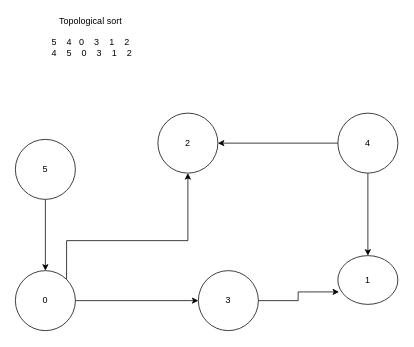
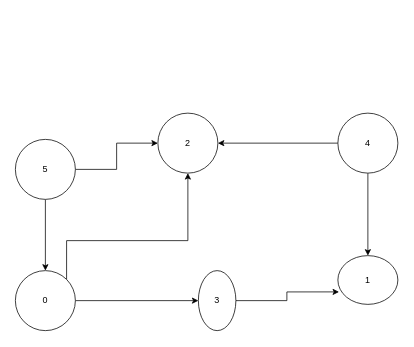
  <mxCell id="0" />
  <mxCell id="1" parent="0" />
+ <mxCell id="2" style="edgeStyle=orthogonalEdgeStyle;rounded=0;orthogonalLoop=1;jettySize=auto;html=1;" edge="1" parent="1" source="4" target="5"><mxGeometry relative="1" as="geometry" /></mxCell>
  <mxCell id="3" style="edgeStyle=orthogonalEdgeStyle;rounded=0;orthogonalLoop=1;jettySize=auto;html=1;" edge="1" parent="1" source="4"><mxGeometry relative="1" as="geometry"><mxPoint x="60" y="360" as="targetPoint" /></mxGeometry></mxCell>
  <mxCell id="4" value="5" style="ellipse;whiteSpace=wrap;html=1;aspect=fixed;" vertex="1" parent="1"><mxGeometry x="20" y="185" width="80" height="80" as="geometry" /></mxCell>
  <mxCell id="5" value="2" style="ellipse;whiteSpace=wrap;html=1;aspect=fixed;" vertex="1" parent="1"><mxGeometry x="210" y="150" width="80" height="80" as="geometry" /></mxCell>
  <mxCell id="6" style="edgeStyle=orthogonalEdgeStyle;rounded=0;orthogonalLoop=1;jettySize=auto;html=1;" edge="1" parent="1" source="8" target="10"><mxGeometry relative="1" as="geometry" /></mxCell>
  <mxCell id="7" style="edgeStyle=orthogonalEdgeStyle;rounded=0;orthogonalLoop=1;jettySize=auto;html=1;exitX=1;exitY=0;exitDx=0;exitDy=0;" edge="1" parent="1" source="8" target="5"><mxGeometry relative="1" as="geometry"><Array as="points"><mxPoint x="88" y="320" /><mxPoint x="250" y="320" /></Array></mxGeometry></mxCell>
  <mxCell id="8" value="0" style="ellipse;whiteSpace=wrap;html=1;aspect=fixed;" vertex="1" parent="1"><mxGeometry x="20" y="360" width="80" height="80" as="geometry" /></mxCell>
  <mxCell id="9" style="edgeStyle=orthogonalEdgeStyle;rounded=0;orthogonalLoop=1;jettySize=auto;html=1;exitX=1;exitY=0.5;exitDx=0;exitDy=0;entryX=0.019;entryY=0.744;entryDx=0;entryDy=0;entryPerimeter=0;" edge="1" parent="1" source="10" target="14"><mxGeometry relative="1" as="geometry" /></mxCell>
- <mxCell id="10" value="3" style="ellipse;whiteSpace=wrap;html=1;aspect=fixed;" vertex="1" parent="1"><mxGeometry x="264" y="360" width="80" height="80" as="geometry" /></mxCell>
+ <mxCell id="10" value="3" style="ellipse;whiteSpace=wrap;html=1;aspect=fixed;" vertex="1" parent="1"><mxGeometry x="264" y="360" width="50" height="80" as="geometry" /></mxCell>
  <mxCell id="11" style="edgeStyle=orthogonalEdgeStyle;rounded=0;orthogonalLoop=1;jettySize=auto;html=1;entryX=0.5;entryY=0;entryDx=0;entryDy=0;" edge="1" parent="1" source="13" target="14"><mxGeometry relative="1" as="geometry" /></mxCell>
  <mxCell id="12" style="edgeStyle=orthogonalEdgeStyle;rounded=0;orthogonalLoop=1;jettySize=auto;html=1;entryX=1;entryY=0.5;entryDx=0;entryDy=0;" edge="1" parent="1" source="13" target="5"><mxGeometry relative="1" as="geometry" /></mxCell>
  <mxCell id="13" value="4" style="ellipse;whiteSpace=wrap;html=1;aspect=fixed;" vertex="1" parent="1"><mxGeometry x="450" y="150" width="80" height="80" as="geometry" /></mxCell>
  <mxCell id="14" value="1" style="ellipse;whiteSpace=wrap;html=1;aspect=fixed;" vertex="1" parent="1"><mxGeometry x="450" y="340" width="80" height="65" as="geometry" /></mxCell>
- <mxCell id="15" value="Topological sort&lt;br&gt;&lt;br&gt;5&amp;nbsp; &amp;nbsp; 4&amp;nbsp; &amp;nbsp;0&amp;nbsp; &amp;nbsp; 3&amp;nbsp; &amp;nbsp; 1&amp;nbsp; &amp;nbsp; 2&lt;br&gt;&amp;nbsp;4&amp;nbsp; &amp;nbsp; 5&amp;nbsp; &amp;nbsp; 0&amp;nbsp; &amp;nbsp; 3&amp;nbsp; &amp;nbsp; 1&amp;nbsp; &amp;nbsp; 2&lt;br&gt;&lt;br&gt;" style="text;html=1;align=center;verticalAlign=middle;resizable=0;points=[];autosize=1;strokeColor=none;" vertex="1" parent="1"><mxGeometry x="55" y="20" width="130" height="70" as="geometry" /></mxCell>
